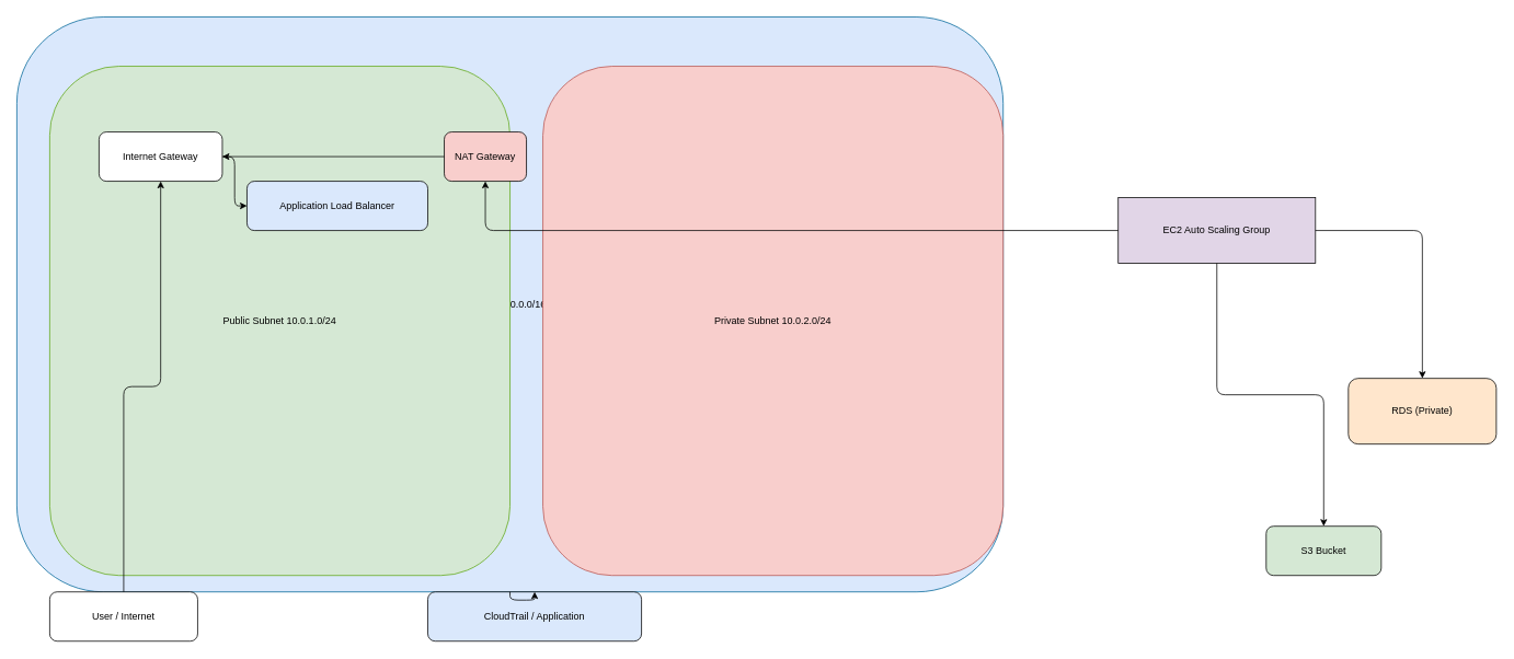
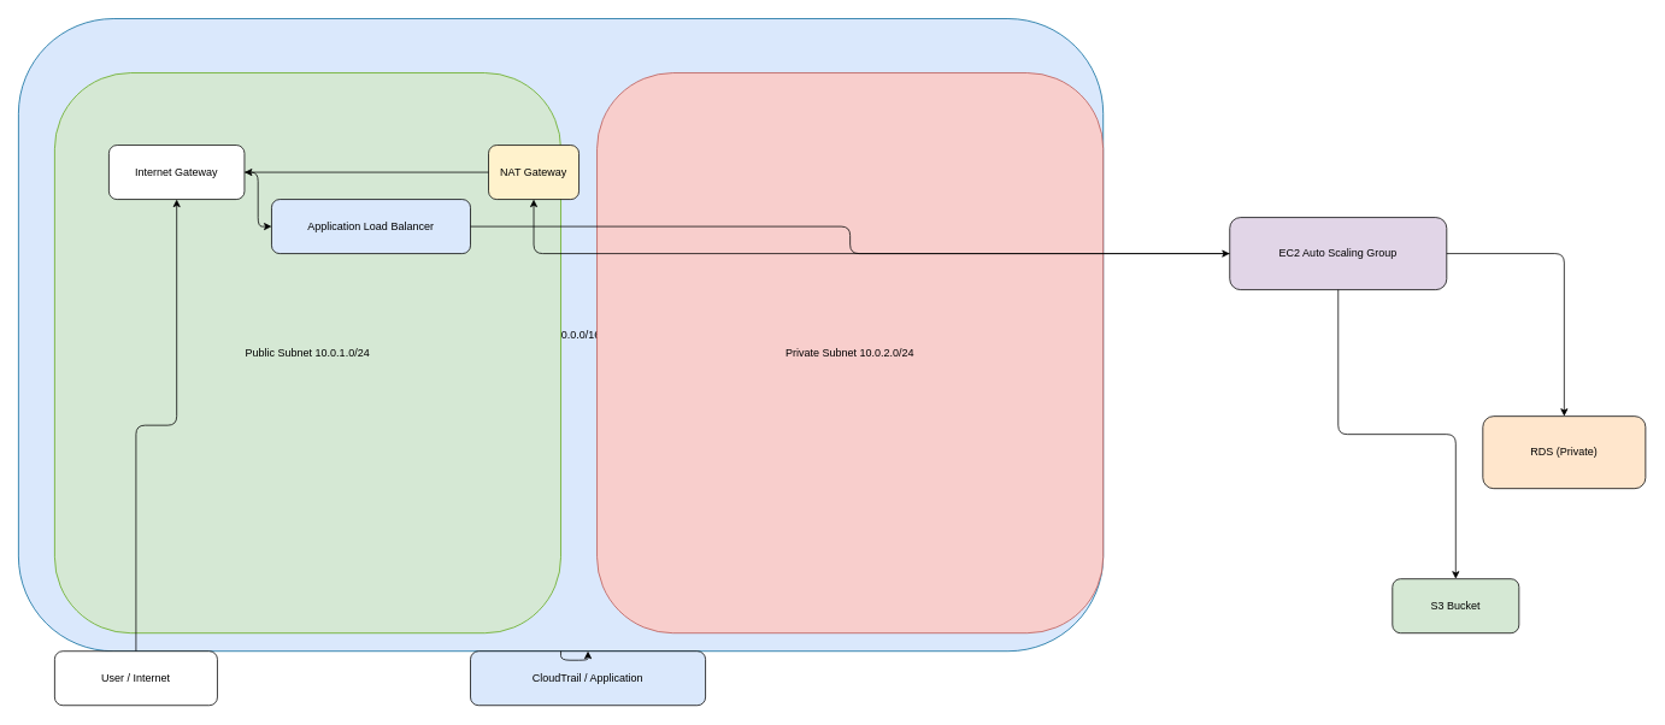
  <mxCell id="0" />
  <mxCell id="1" parent="0" />
  <mxCell id="2" value="VPC 10.0.0.0/16" style="rounded=1;whiteSpace=wrap;html=1;strokeColor=#006699;fillColor=#dae8fc;" vertex="1" parent="1"><mxGeometry x="20" y="20" width="1200" height="700" as="geometry" /></mxCell>
  <mxCell id="3" value="Public Subnet 10.0.1.0/24" style="rounded=1;whiteSpace=wrap;html=1;strokeColor=#60a917;fillColor=#d5e8d4;" vertex="1" parent="2"><mxGeometry x="40" y="60" width="560" height="620" as="geometry" /></mxCell>
  <mxCell id="4" value="Private Subnet 10.0.2.0/24" style="rounded=1;whiteSpace=wrap;html=1;strokeColor=#b85450;fillColor=#f8cecc;" vertex="1" parent="2"><mxGeometry x="640" y="60" width="560" height="620" as="geometry" /></mxCell>
  <mxCell id="5" value="Internet Gateway" style="rounded=1;whiteSpace=wrap;html=1;fillColor=#ffffff;" vertex="1" parent="3"><mxGeometry x="60" y="80" width="150" height="60" as="geometry" /></mxCell>
  <mxCell id="6" value="Application Load Balancer" style="rounded=1;whiteSpace=wrap;html=1;fillColor=#dae8fc;" vertex="1" parent="3"><mxGeometry x="240" y="140" width="220" height="60" as="geometry" /></mxCell>
- <mxCell id="7" value="NAT Gateway" style="rounded=1;whiteSpace=wrap;html=1;fillColor=#f8cecc;" vertex="1" parent="3"><mxGeometry x="480" y="80" width="100" height="60" as="geometry" /></mxCell>
- <mxCell id="8" value="EC2 Auto Scaling Group" style="whiteSpace=wrap;html=1;fillColor=#e1d5e7;rounded=0;" vertex="1" parent="4"><mxGeometry x="700" y="160" width="240" height="80" as="geometry" /></mxCell>
+ <mxCell id="7" value="NAT Gateway" style="rounded=1;whiteSpace=wrap;html=1;fillColor=#fff2cc;" vertex="1" parent="3"><mxGeometry x="480" y="80" width="100" height="60" as="geometry" /></mxCell>
+ <mxCell id="8" value="EC2 Auto Scaling Group" style="rounded=1;whiteSpace=wrap;html=1;fillColor=#e1d5e7;" vertex="1" parent="4"><mxGeometry x="700" y="160" width="240" height="80" as="geometry" /></mxCell>
  <mxCell id="9" value="RDS (Private)" style="rounded=1;whiteSpace=wrap;html=1;fillColor=#ffe6cc;" vertex="1" parent="4"><mxGeometry x="980" y="380" width="180" height="80" as="geometry" /></mxCell>
  <mxCell id="10" value="S3 Bucket" style="rounded=1;whiteSpace=wrap;html=1;fillColor=#d5e8d4;" vertex="1" parent="4"><mxGeometry x="880" y="560" width="140" height="60" as="geometry" /></mxCell>
  <mxCell id="11" value="CloudTrail / Application" style="rounded=1;whiteSpace=wrap;html=1;fillColor=#dae8fc;" vertex="1" parent="1"><mxGeometry x="520" y="720" width="260" height="60" as="geometry" /></mxCell>
  <mxCell id="12" value="User / Internet" style="rounded=1;whiteSpace=wrap;html=1;fillColor=#ffffff;" vertex="1" parent="1"><mxGeometry x="60" y="720" width="180" height="60" as="geometry" /></mxCell>
  <mxCell id="13" style="edgeStyle=orthogonalEdgeStyle;rounded=1;" edge="1" parent="1" source="12" target="5"><mxGeometry relative="1" as="geometry" /></mxCell>
  <mxCell id="14" style="edgeStyle=orthogonalEdgeStyle;rounded=1;" edge="1" parent="3" source="5" target="6"><mxGeometry relative="1" as="geometry" /></mxCell>
+ <mxCell id="15" style="edgeStyle=orthogonalEdgeStyle;rounded=1;" edge="1" parent="2" source="6" target="8"><mxGeometry relative="1" as="geometry" /></mxCell>
  <mxCell id="16" style="edgeStyle=orthogonalEdgeStyle;rounded=1;" edge="1" parent="4" source="8" target="9"><mxGeometry relative="1" as="geometry" /></mxCell>
  <mxCell id="17" style="edgeStyle=orthogonalEdgeStyle;rounded=1;" edge="1" parent="4" source="8" target="10"><mxGeometry relative="1" as="geometry" /></mxCell>
  <mxCell id="18" style="edgeStyle=orthogonalEdgeStyle;rounded=1;" edge="1" parent="2" source="8" target="7"><mxGeometry relative="1" as="geometry" /></mxCell>
  <mxCell id="19" style="edgeStyle=orthogonalEdgeStyle;rounded=1;" edge="1" parent="3" source="7" target="5"><mxGeometry relative="1" as="geometry" /></mxCell>
  <mxCell id="20" style="edgeStyle=orthogonalEdgeStyle;rounded=1;" edge="1" parent="1" source="2" target="11"><mxGeometry relative="1" as="geometry" /></mxCell>
